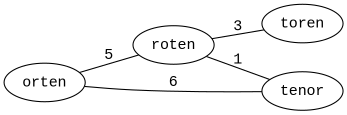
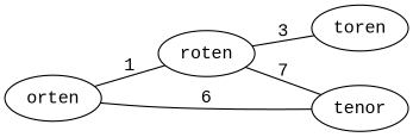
  graph {
    fontname="Liberation Mono"
    rankdir=LR
    node [fontname="Liberation Mono"]
    edge [fontname="Liberation Mono"]
    orten
    roten
    tenor
    toren
-   orten -- roten [label=5]
+   orten -- roten [label=1]
    orten -- tenor [label=6]
-   roten -- tenor [label=1]
+   roten -- tenor [label=7]
    roten -- toren [label=3]
  }
